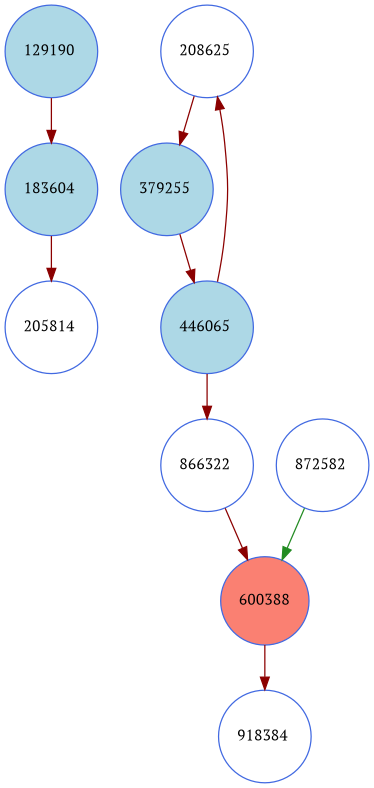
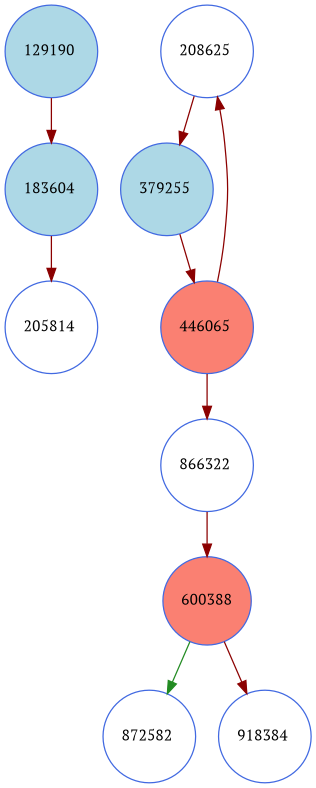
  digraph {
    fontname="PT Serif"
    node [color="#4169e1" fillcolor=white fontname="PT Serif" fontsize=12 shape=circle style=filled]
    edge [color="#8b0000" fontname="PT Serif"]
    n1 [fillcolor=lightblue label="129190 "]
    n2 [fillcolor=lightblue label="183604 "]
    n3 [label="205814 "]
    n4 [label="208625 "]
    n5 [fillcolor=lightblue label="379255 "]
-   n6 [fillcolor=lightblue label="446065 "]
+   n6 [fillcolor=salmon label="446065 "]
    n7 [label="866322 "]
    n8 [fillcolor=salmon label=600388]
    n9 [label="872582 "]
    n10 [label="918384 "]
    n1 -> n2
    n2 -> n3
    n4 -> n5
    n5 -> n6
    n6 -> n4
    n6 -> n7
    n7 -> n8
-   n9 -> n8 [color="#228b22"]
+   n8 -> n9 [color="#228b22"]
    n8 -> n10
  }
